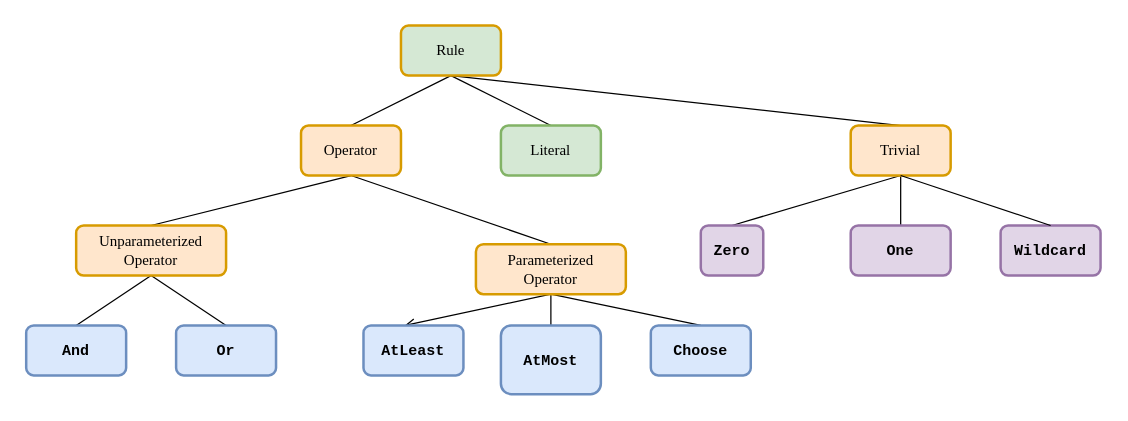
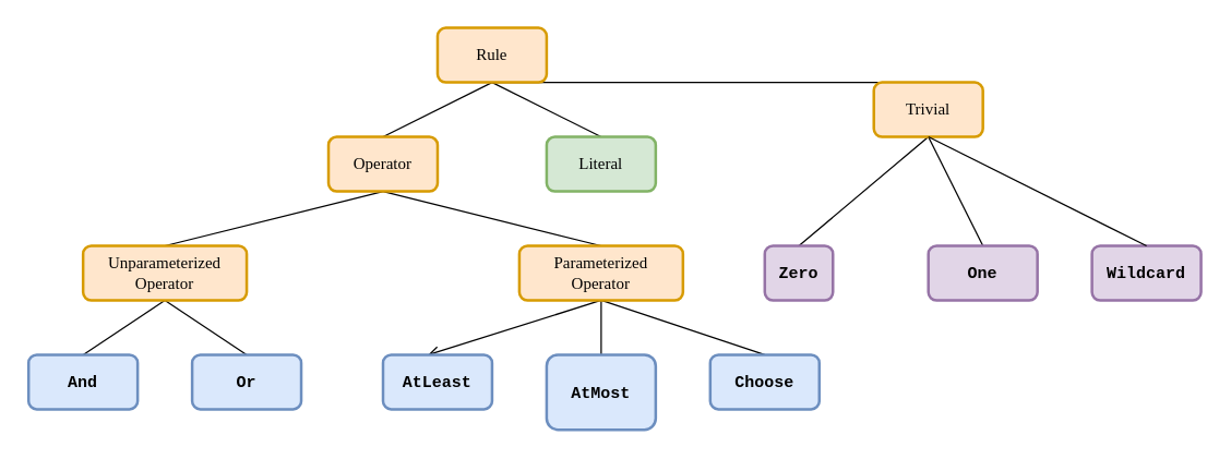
  <mxCell id="0" />
  <mxCell id="1" parent="0" />
  <mxCell id="2" value="" style="endArrow=none;html=1;strokeWidth=1;exitX=0.5;exitY=1;exitDx=0;exitDy=0;entryX=0.5;entryY=0;entryDx=0;entryDy=0;endFill=0;" parent="1" source="18" target="19" edge="1"><mxGeometry width="50" height="50" relative="1" as="geometry"><mxPoint x="20" y="370" as="sourcePoint" /><mxPoint x="70" y="320" as="targetPoint" /><Array as="points" /></mxGeometry></mxCell>
  <mxCell id="3" value="" style="endArrow=none;html=1;strokeWidth=1;entryX=0.5;entryY=0;entryDx=0;entryDy=0;endFill=0;exitX=0.5;exitY=1;exitDx=0;exitDy=0;" parent="1" source="18" target="20" edge="1"><mxGeometry width="50" height="50" relative="1" as="geometry"><mxPoint x="120" y="220" as="sourcePoint" /><mxPoint x="70" y="270" as="targetPoint" /><Array as="points" /></mxGeometry></mxCell>
  <mxCell id="4" value="" style="endArrow=none;html=1;strokeWidth=1;exitX=0.5;exitY=1;exitDx=0;exitDy=0;entryX=0.5;entryY=0;entryDx=0;entryDy=0;endFill=0;" parent="1" source="17" target="22" edge="1"><mxGeometry width="50" height="50" relative="1" as="geometry"><mxPoint x="460" y="220" as="sourcePoint" /><mxPoint x="400" y="260" as="targetPoint" /></mxGeometry></mxCell>
  <mxCell id="5" value="" style="endArrow=none;html=1;strokeWidth=1;exitX=0.5;exitY=1;exitDx=0;exitDy=0;entryX=0.5;entryY=0;entryDx=0;entryDy=0;endFill=0;" parent="1" source="17" target="23" edge="1"><mxGeometry width="50" height="50" relative="1" as="geometry"><mxPoint x="470" y="230" as="sourcePoint" /><mxPoint x="470" y="270" as="targetPoint" /><Array as="points" /></mxGeometry></mxCell>
  <mxCell id="6" value="" style="endArrow=open;html=1;strokeWidth=1;entryX=0.413;entryY=0;entryDx=0;entryDy=0;entryPerimeter=0;endFill=0;exitX=0.5;exitY=1;exitDx=0;exitDy=0;" parent="1" source="17" target="21" edge="1"><mxGeometry width="50" height="50" relative="1" as="geometry"><mxPoint x="460" y="220" as="sourcePoint" /><mxPoint x="550" y="380" as="targetPoint" /><Array as="points" /></mxGeometry></mxCell>
  <mxCell id="7" value="" style="endArrow=none;html=1;exitX=0.5;exitY=1;exitDx=0;exitDy=0;strokeWidth=1;curved=1;endFill=0;entryX=0.5;entryY=0;entryDx=0;entryDy=0;" parent="1" source="16" target="18" edge="1"><mxGeometry width="50" height="50" relative="1" as="geometry"><mxPoint x="220" y="140" as="sourcePoint" /><mxPoint x="150" y="140" as="targetPoint" /><Array as="points" /></mxGeometry></mxCell>
  <mxCell id="8" value="" style="endArrow=none;html=1;exitX=0.5;exitY=1;exitDx=0;exitDy=0;strokeWidth=1;curved=1;endFill=0;entryX=0.5;entryY=0;entryDx=0;entryDy=0;" parent="1" source="16" target="17" edge="1"><mxGeometry width="50" height="50" relative="1" as="geometry"><mxPoint x="580" y="140" as="sourcePoint" /><mxPoint x="440" y="180" as="targetPoint" /><Array as="points" /></mxGeometry></mxCell>
  <mxCell id="9" value="" style="endArrow=none;html=1;exitX=0.5;exitY=1;exitDx=0;exitDy=0;entryX=0.5;entryY=0;entryDx=0;entryDy=0;strokeWidth=1;curved=1;startArrow=none;startFill=0;endFill=0;" parent="1" source="14" target="16" edge="1"><mxGeometry width="50" height="50" relative="1" as="geometry"><mxPoint x="90" y="10" as="sourcePoint" /><mxPoint x="140" y="-40" as="targetPoint" /><Array as="points" /></mxGeometry></mxCell>
  <mxCell id="10" value="" style="endArrow=none;html=1;entryX=0.5;entryY=0;entryDx=0;entryDy=0;strokeWidth=1;curved=1;endFill=0;" parent="1" target="15" edge="1"><mxGeometry width="50" height="50" relative="1" as="geometry"><mxPoint x="360" y="60" as="sourcePoint" /><mxPoint x="440" y="100" as="targetPoint" /><Array as="points" /></mxGeometry></mxCell>
  <mxCell id="11" value="" style="endArrow=none;html=1;strokeWidth=1;curved=1;endFill=0;exitX=0.5;exitY=1;exitDx=0;exitDy=0;entryX=0.5;entryY=0;entryDx=0;entryDy=0;" parent="1" source="14" target="24" edge="1"><mxGeometry width="50" height="50" relative="1" as="geometry"><mxPoint x="460" y="60" as="sourcePoint" /><mxPoint x="600" y="100" as="targetPoint" /><Array as="points" /></mxGeometry></mxCell>
  <mxCell id="12" value="" style="endArrow=none;html=1;exitX=0.5;exitY=1;exitDx=0;exitDy=0;strokeWidth=1;curved=1;endFill=0;entryX=0.5;entryY=0;entryDx=0;entryDy=0;" parent="1" source="24" target="25" edge="1"><mxGeometry width="50" height="50" relative="1" as="geometry"><mxPoint x="470" y="120" as="sourcePoint" /><mxPoint x="610" y="160" as="targetPoint" /><Array as="points" /></mxGeometry></mxCell>
  <mxCell id="13" value="" style="endArrow=none;html=1;exitX=0.5;exitY=0;exitDx=0;exitDy=0;strokeWidth=1;curved=1;endFill=0;entryX=0.5;entryY=1;entryDx=0;entryDy=0;" parent="1" source="26" target="24" edge="1"><mxGeometry width="50" height="50" relative="1" as="geometry"><mxPoint x="660" y="150" as="sourcePoint" /><mxPoint x="610" y="190" as="targetPoint" /><Array as="points" /></mxGeometry></mxCell>
- <mxCell id="14" value="&lt;font style=&quot;font-size: 12px&quot; face=&quot;Times New Roman&quot;&gt;Rule&lt;/font&gt;" style="rounded=1;whiteSpace=wrap;html=1;fillColor=#d5e8d4;strokeColor=#d79b00;strokeWidth=2;" parent="1" vertex="1"><mxGeometry x="320" y="20" width="80" height="40" as="geometry" /></mxCell>
+ <mxCell id="14" value="&lt;font style=&quot;font-size: 12px&quot; face=&quot;Times New Roman&quot;&gt;Rule&lt;/font&gt;" style="rounded=1;whiteSpace=wrap;html=1;fillColor=#ffe6cc;strokeColor=#d79b00;strokeWidth=2;" parent="1" vertex="1"><mxGeometry x="320" y="20" width="80" height="40" as="geometry" /></mxCell>
  <mxCell id="15" value="&lt;div&gt;&lt;font face=&quot;Times New Roman&quot;&gt;Literal&lt;/font&gt;&lt;/div&gt;" style="rounded=1;whiteSpace=wrap;html=1;fillColor=#d5e8d4;strokeColor=#82b366;strokeWidth=2;perimeterSpacing=0;" parent="1" vertex="1"><mxGeometry x="400" y="100" width="80" height="40" as="geometry" /></mxCell>
  <mxCell id="16" value="&lt;font face=&quot;Times New Roman&quot;&gt;Operator&lt;/font&gt;" style="rounded=1;whiteSpace=wrap;html=1;fillColor=#ffe6cc;strokeColor=#d79b00;strokeWidth=2;" parent="1" vertex="1"><mxGeometry x="240" y="100" width="80" height="40" as="geometry" /></mxCell>
- <mxCell id="17" value="&lt;font face=&quot;Times New Roman&quot;&gt;Parameterized&lt;br&gt;Operator&lt;br&gt;&lt;/font&gt;" style="rounded=1;whiteSpace=wrap;html=1;fillColor=#ffe6cc;strokeColor=#d79b00;strokeWidth=2;" parent="1" vertex="1"><mxGeometry x="380" y="195" width="120" height="40" as="geometry" /></mxCell>
+ <mxCell id="17" value="&lt;font face=&quot;Times New Roman&quot;&gt;Parameterized&lt;br&gt;Operator&lt;br&gt;&lt;/font&gt;" style="rounded=1;whiteSpace=wrap;html=1;fillColor=#ffe6cc;strokeColor=#d79b00;strokeWidth=2;" parent="1" vertex="1"><mxGeometry x="380" y="180" width="120" height="40" as="geometry" /></mxCell>
  <mxCell id="18" value="&lt;font face=&quot;Times New Roman&quot;&gt;Unparameterized&lt;br&gt;Operator&lt;br&gt;&lt;/font&gt;" style="rounded=1;whiteSpace=wrap;html=1;fillColor=#ffe6cc;strokeColor=#d79b00;strokeWidth=2;" parent="1" vertex="1"><mxGeometry x="60" y="180" width="120" height="40" as="geometry" /></mxCell>
  <mxCell id="19" value="&lt;font face=&quot;Courier New&quot;&gt;&lt;b&gt;And&lt;/b&gt;&lt;/font&gt;" style="rounded=1;whiteSpace=wrap;html=1;fillColor=#dae8fc;strokeColor=#6c8ebf;strokeWidth=2;" parent="1" vertex="1"><mxGeometry x="20" y="260" width="80" height="40" as="geometry" /></mxCell>
  <mxCell id="20" value="&lt;font style=&quot;&quot; face=&quot;Courier New&quot;&gt;&lt;b&gt;Or&lt;/b&gt;&lt;/font&gt;" style="rounded=1;whiteSpace=wrap;html=1;fillColor=#dae8fc;strokeColor=#6c8ebf;strokeWidth=2;" parent="1" vertex="1"><mxGeometry x="140" y="260" width="80" height="40" as="geometry" /></mxCell>
- <mxCell id="21" value="&lt;font style=&quot;&quot; face=&quot;Courier New&quot;&gt;&lt;b&gt;AtLeast&lt;/b&gt;&lt;/font&gt;" style="rounded=1;whiteSpace=wrap;html=1;fillColor=#dae8fc;strokeColor=#6c8ebf;strokeWidth=2;" parent="1" vertex="1"><mxGeometry x="290" y="260" width="80" height="40" as="geometry" /></mxCell>
+ <mxCell id="21" value="&lt;font style=&quot;&quot; face=&quot;Courier New&quot;&gt;&lt;b&gt;AtLeast&lt;/b&gt;&lt;/font&gt;" style="rounded=1;whiteSpace=wrap;html=1;fillColor=#dae8fc;strokeColor=#6c8ebf;strokeWidth=2;" parent="1" vertex="1"><mxGeometry x="280" y="260" width="80" height="40" as="geometry" /></mxCell>
  <mxCell id="22" value="&lt;font style=&quot;&quot; face=&quot;Courier New&quot;&gt;&lt;b&gt;AtMost&lt;/b&gt;&lt;/font&gt;" style="rounded=1;whiteSpace=wrap;html=1;fillColor=#dae8fc;strokeColor=#6c8ebf;strokeWidth=2;" parent="1" vertex="1"><mxGeometry x="400" y="260" width="80" height="55" as="geometry" /></mxCell>
  <mxCell id="23" value="&lt;b style=&quot;&quot;&gt;&lt;font face=&quot;Courier New&quot;&gt;Choose&lt;/font&gt;&lt;/b&gt;" style="rounded=1;whiteSpace=wrap;html=1;fillColor=#dae8fc;strokeColor=#6c8ebf;strokeWidth=2;" parent="1" vertex="1"><mxGeometry x="520" y="260" width="80" height="40" as="geometry" /></mxCell>
- <mxCell id="24" value="&lt;div&gt;&lt;font face=&quot;Times New Roman&quot;&gt;Trivial&lt;/font&gt;&lt;/div&gt;" style="rounded=1;whiteSpace=wrap;html=1;fillColor=#ffe6cc;strokeColor=#d79b00;strokeWidth=2;perimeterSpacing=0;" parent="1" vertex="1"><mxGeometry x="680" y="100" width="80" height="40" as="geometry" /></mxCell>
+ <mxCell id="24" value="&lt;div&gt;&lt;font face=&quot;Times New Roman&quot;&gt;Trivial&lt;/font&gt;&lt;/div&gt;" style="rounded=1;whiteSpace=wrap;html=1;fillColor=#ffe6cc;strokeColor=#d79b00;strokeWidth=2;perimeterSpacing=0;" parent="1" vertex="1"><mxGeometry x="640" y="60" width="80" height="40" as="geometry" /></mxCell>
  <mxCell id="25" value="&lt;font style=&quot;&quot; face=&quot;Courier New&quot;&gt;&lt;b&gt;Zero&lt;/b&gt;&lt;/font&gt;" style="rounded=1;whiteSpace=wrap;html=1;fillColor=#e1d5e7;strokeColor=#9673a6;strokeWidth=2;" parent="1" vertex="1"><mxGeometry x="560" y="180" width="50" height="40" as="geometry" /></mxCell>
  <mxCell id="26" value="&lt;b style=&quot;&quot;&gt;&lt;font face=&quot;Courier New&quot;&gt;One&lt;/font&gt;&lt;/b&gt;" style="rounded=1;whiteSpace=wrap;html=1;fillColor=#e1d5e7;strokeColor=#9673a6;strokeWidth=2;" parent="1" vertex="1"><mxGeometry x="680" y="180" width="80" height="40" as="geometry" /></mxCell>
  <mxCell id="27" value="&lt;font face=&quot;Courier New&quot;&gt;&lt;b&gt;Wildcard&lt;/b&gt;&lt;/font&gt;" style="rounded=1;whiteSpace=wrap;html=1;fillColor=#e1d5e7;strokeColor=#9673a6;strokeWidth=2;" vertex="1" parent="1"><mxGeometry x="800" y="180" width="80" height="40" as="geometry" /></mxCell>
  <mxCell id="28" value="" style="endArrow=none;html=1;exitX=0.5;exitY=0;exitDx=0;exitDy=0;strokeWidth=1;curved=1;endFill=0;entryX=0.5;entryY=1;entryDx=0;entryDy=0;" edge="1" parent="1" source="27" target="24"><mxGeometry width="50" height="50" relative="1" as="geometry"><mxPoint x="790" y="190" as="sourcePoint" /><mxPoint x="720" y="150" as="targetPoint" /><Array as="points" /></mxGeometry></mxCell>
